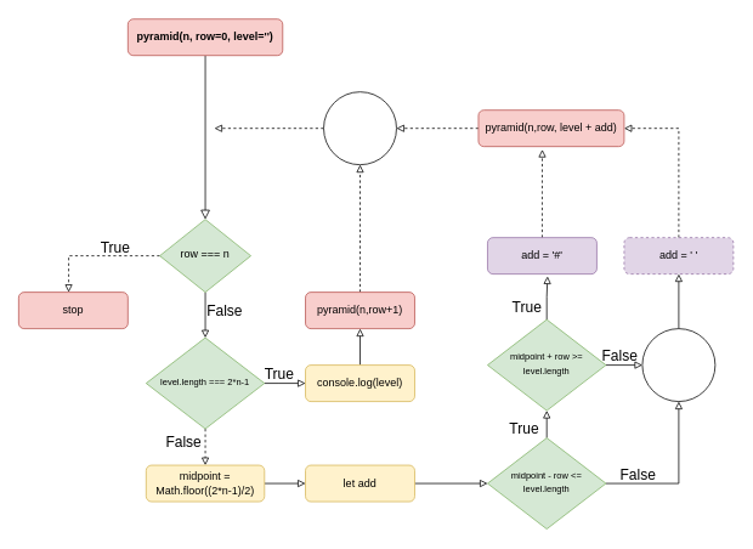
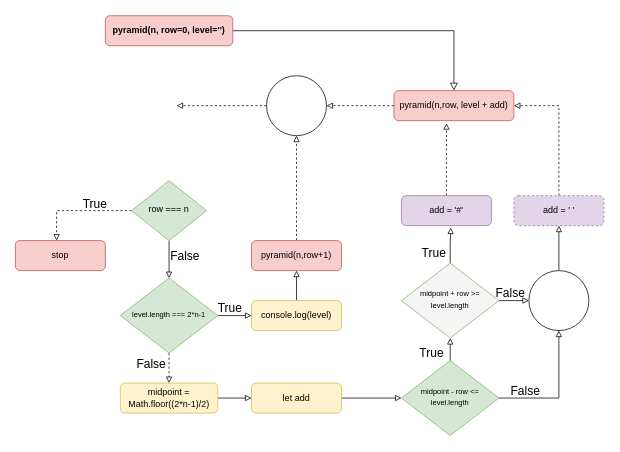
  <mxCell id="0" />
  <mxCell id="1" parent="0" />
- <mxCell id="2" value="" style="rounded=0;html=1;jettySize=auto;orthogonalLoop=1;fontSize=11;endArrow=block;endFill=0;endSize=8;strokeWidth=1;shadow=0;labelBackgroundColor=none;edgeStyle=orthogonalEdgeStyle;" parent="1" source="3" target="8" edge="1"><mxGeometry relative="1" as="geometry" /></mxCell>
+ <mxCell id="2" value="" style="rounded=0;html=1;jettySize=auto;orthogonalLoop=1;fontSize=11;endArrow=block;endFill=0;endSize=8;strokeWidth=1;shadow=0;labelBackgroundColor=none;edgeStyle=orthogonalEdgeStyle;" parent="1" source="3" target="34" edge="1"><mxGeometry relative="1" as="geometry" /></mxCell>
  <mxCell id="3" value="&lt;b&gt;pyramid(n, row=0, level='')&lt;/b&gt;" style="rounded=1;whiteSpace=wrap;html=1;fontSize=12;glass=0;strokeWidth=1;shadow=0;fillColor=#f8cecc;strokeColor=#b85450;" parent="1" vertex="1"><mxGeometry x="140" y="20" width="170" height="40" as="geometry" /></mxCell>
  <mxCell id="4" style="edgeStyle=orthogonalEdgeStyle;rounded=0;orthogonalLoop=1;jettySize=auto;html=1;exitX=0.5;exitY=1;exitDx=0;exitDy=0;entryX=0.5;entryY=0;entryDx=0;entryDy=0;endArrow=block;endFill=0;" parent="1" source="8" target="14" edge="1"><mxGeometry relative="1" as="geometry" /></mxCell>
  <mxCell id="5" value="False" style="edgeLabel;html=1;align=center;verticalAlign=middle;resizable=0;points=[];fontSize=16;labelBackgroundColor=none;" vertex="1" connectable="0" parent="4"><mxGeometry x="-0.234" relative="1" as="geometry"><mxPoint x="20" y="1" as="offset" /></mxGeometry></mxCell>
  <mxCell id="6" style="edgeStyle=orthogonalEdgeStyle;rounded=0;jumpSize=12;orthogonalLoop=1;jettySize=auto;html=1;exitX=0;exitY=0.5;exitDx=0;exitDy=0;entryX=0.458;entryY=0;entryDx=0;entryDy=0;entryPerimeter=0;endArrow=block;endFill=0;dashed=1;" parent="1" source="8" target="11" edge="1"><mxGeometry relative="1" as="geometry" /></mxCell>
  <mxCell id="7" value="True" style="edgeLabel;html=1;align=center;verticalAlign=middle;resizable=0;points=[];labelBackgroundColor=none;fontSize=16;" vertex="1" connectable="0" parent="6"><mxGeometry x="-0.051" relative="1" as="geometry"><mxPoint x="16" y="-10" as="offset" /></mxGeometry></mxCell>
  <mxCell id="8" value="row === n" style="rhombus;whiteSpace=wrap;html=1;shadow=0;fontFamily=Helvetica;fontSize=12;align=center;strokeWidth=1;spacing=6;spacingTop=-4;fillColor=#d5e8d4;strokeColor=#82b366;" parent="1" vertex="1"><mxGeometry x="175" y="240" width="100" height="80" as="geometry" /></mxCell>
  <mxCell id="9" style="edgeStyle=orthogonalEdgeStyle;rounded=0;orthogonalLoop=1;jettySize=auto;html=1;exitX=0.5;exitY=0;exitDx=0;exitDy=0;entryX=0.5;entryY=1;entryDx=0;entryDy=0;endArrow=block;endFill=0;" parent="1" source="10" target="16" edge="1"><mxGeometry relative="1" as="geometry" /></mxCell>
  <mxCell id="10" value="console.log(level)" style="rounded=1;whiteSpace=wrap;html=1;fontSize=12;glass=0;strokeWidth=1;shadow=0;fillColor=#fff2cc;strokeColor=#d6b656;" parent="1" vertex="1"><mxGeometry x="335" y="400" width="120" height="40" as="geometry" /></mxCell>
  <mxCell id="11" value="stop" style="rounded=1;whiteSpace=wrap;html=1;fontSize=12;glass=0;strokeWidth=1;shadow=0;fillColor=#f8cecc;strokeColor=#b85450;" parent="1" vertex="1"><mxGeometry x="20" y="320" width="120" height="40" as="geometry" /></mxCell>
  <mxCell id="12" style="edgeStyle=orthogonalEdgeStyle;rounded=0;orthogonalLoop=1;jettySize=auto;html=1;exitX=1;exitY=0.5;exitDx=0;exitDy=0;entryX=0;entryY=0.5;entryDx=0;entryDy=0;endArrow=block;endFill=0;" parent="1" source="14" target="10" edge="1"><mxGeometry relative="1" as="geometry"><Array as="points"><mxPoint x="305" y="420" /><mxPoint x="305" y="420" /></Array></mxGeometry></mxCell>
  <mxCell id="13" style="edgeStyle=orthogonalEdgeStyle;rounded=0;jumpSize=12;orthogonalLoop=1;jettySize=auto;html=1;exitX=0.5;exitY=1;exitDx=0;exitDy=0;entryX=0.5;entryY=0;entryDx=0;entryDy=0;endArrow=block;endFill=0;dashed=1;" parent="1" source="14" target="18" edge="1"><mxGeometry relative="1" as="geometry" /></mxCell>
  <mxCell id="14" value="&lt;font style=&quot;font-size: 10px&quot;&gt;level.length === 2*n-1&lt;/font&gt;" style="rhombus;whiteSpace=wrap;html=1;shadow=0;fontFamily=Helvetica;fontSize=12;align=center;strokeWidth=1;spacing=6;spacingTop=-4;fillColor=#d5e8d4;strokeColor=#82b366;" parent="1" vertex="1"><mxGeometry x="160" y="370" width="130" height="100" as="geometry" /></mxCell>
  <mxCell id="15" style="edgeStyle=orthogonalEdgeStyle;rounded=0;jumpSize=12;orthogonalLoop=1;jettySize=auto;html=1;exitX=0.5;exitY=0;exitDx=0;exitDy=0;entryX=0.5;entryY=1;entryDx=0;entryDy=0;endArrow=block;endFill=0;dashed=1;" parent="1" source="16" target="28" edge="1"><mxGeometry relative="1" as="geometry" /></mxCell>
  <mxCell id="16" value="pyramid(n,row+1)" style="rounded=1;whiteSpace=wrap;html=1;fontSize=12;glass=0;strokeWidth=1;shadow=0;fillColor=#f8cecc;strokeColor=#b85450;" parent="1" vertex="1"><mxGeometry x="335" y="320" width="120" height="40" as="geometry" /></mxCell>
  <mxCell id="17" style="edgeStyle=orthogonalEdgeStyle;rounded=0;jumpSize=12;orthogonalLoop=1;jettySize=auto;html=1;exitX=1;exitY=0.5;exitDx=0;exitDy=0;entryX=0;entryY=0.5;entryDx=0;entryDy=0;endArrow=block;endFill=0;" parent="1" source="18" target="20" edge="1"><mxGeometry relative="1" as="geometry" /></mxCell>
  <mxCell id="18" value="midpoint = Math.floor((2*n-1)/2)" style="rounded=1;whiteSpace=wrap;html=1;fontSize=12;glass=0;strokeWidth=1;shadow=0;fillColor=#fff2cc;strokeColor=#d6b656;" parent="1" vertex="1"><mxGeometry x="160" y="510" width="130" height="40" as="geometry" /></mxCell>
  <mxCell id="19" style="edgeStyle=orthogonalEdgeStyle;rounded=0;jumpSize=12;orthogonalLoop=1;jettySize=auto;html=1;exitX=1;exitY=0.5;exitDx=0;exitDy=0;endArrow=block;endFill=0;" parent="1" source="20" target="23" edge="1"><mxGeometry relative="1" as="geometry" /></mxCell>
  <mxCell id="20" value="let add" style="rounded=1;whiteSpace=wrap;html=1;fontSize=12;glass=0;strokeWidth=1;shadow=0;fillColor=#fff2cc;strokeColor=#d6b656;" parent="1" vertex="1"><mxGeometry x="335" y="510" width="120" height="40" as="geometry" /></mxCell>
  <mxCell id="21" style="edgeStyle=orthogonalEdgeStyle;rounded=0;jumpSize=12;orthogonalLoop=1;jettySize=auto;html=1;exitX=0.5;exitY=0;exitDx=0;exitDy=0;entryX=0.5;entryY=1;entryDx=0;entryDy=0;endArrow=block;endFill=0;" parent="1" source="23" target="26" edge="1"><mxGeometry relative="1" as="geometry" /></mxCell>
  <mxCell id="22" style="edgeStyle=orthogonalEdgeStyle;rounded=0;jumpSize=12;orthogonalLoop=1;jettySize=auto;html=1;exitX=1;exitY=0.5;exitDx=0;exitDy=0;entryX=0.5;entryY=1;entryDx=0;entryDy=0;endArrow=block;endFill=0;" parent="1" source="23" target="36" edge="1"><mxGeometry relative="1" as="geometry" /></mxCell>
  <mxCell id="23" value="&lt;font style=&quot;font-size: 10px&quot;&gt;midpoint - row &amp;lt;= level.length&lt;/font&gt;" style="rhombus;whiteSpace=wrap;html=1;shadow=0;fontFamily=Helvetica;fontSize=12;align=center;strokeWidth=1;spacing=6;spacingTop=-4;fillColor=#d5e8d4;strokeColor=#82b366;" parent="1" vertex="1"><mxGeometry x="535" y="480" width="130" height="100" as="geometry" /></mxCell>
  <mxCell id="24" style="edgeStyle=orthogonalEdgeStyle;rounded=0;jumpSize=12;orthogonalLoop=1;jettySize=auto;html=1;exitX=0.5;exitY=0;exitDx=0;exitDy=0;entryX=0.549;entryY=1.063;entryDx=0;entryDy=0;entryPerimeter=0;endArrow=block;endFill=0;" parent="1" source="26" target="32" edge="1"><mxGeometry relative="1" as="geometry" /></mxCell>
  <mxCell id="25" style="edgeStyle=orthogonalEdgeStyle;rounded=0;jumpSize=12;orthogonalLoop=1;jettySize=auto;html=1;exitX=1;exitY=0.5;exitDx=0;exitDy=0;entryX=0;entryY=0.5;entryDx=0;entryDy=0;endArrow=block;endFill=0;" parent="1" source="26" target="36" edge="1"><mxGeometry relative="1" as="geometry" /></mxCell>
- <mxCell id="26" value="&lt;font style=&quot;font-size: 10px&quot;&gt;midpoint + row &amp;gt;= level.length&lt;/font&gt;" style="rhombus;whiteSpace=wrap;html=1;shadow=0;fontFamily=Helvetica;fontSize=12;align=center;strokeWidth=1;spacing=6;spacingTop=-4;fillColor=#d5e8d4;strokeColor=#82b366;" parent="1" vertex="1"><mxGeometry x="535" y="350" width="130" height="100" as="geometry" /></mxCell>
+ <mxCell id="26" value="&lt;font style=&quot;font-size: 10px&quot;&gt;midpoint + row &amp;gt;= level.length&lt;/font&gt;" style="rhombus;whiteSpace=wrap;html=1;shadow=0;fontFamily=Helvetica;fontSize=12;align=center;strokeWidth=1;spacing=6;spacingTop=-4;fillColor=#f5f5f5;strokeColor=#82b366;" parent="1" vertex="1"><mxGeometry x="535" y="350" width="130" height="100" as="geometry" /></mxCell>
  <mxCell id="27" style="edgeStyle=orthogonalEdgeStyle;rounded=0;jumpSize=12;orthogonalLoop=1;jettySize=auto;html=1;endArrow=block;endFill=0;dashed=1;" parent="1" source="28" edge="1"><mxGeometry relative="1" as="geometry"><mxPoint x="235" y="140" as="targetPoint" /></mxGeometry></mxCell>
  <mxCell id="28" value="" style="ellipse;whiteSpace=wrap;html=1;aspect=fixed;" parent="1" vertex="1"><mxGeometry x="355" y="100" width="80" height="80" as="geometry" /></mxCell>
  <mxCell id="29" style="edgeStyle=orthogonalEdgeStyle;rounded=0;jumpSize=12;orthogonalLoop=1;jettySize=auto;html=1;exitX=0.5;exitY=0;exitDx=0;exitDy=0;entryX=1;entryY=0.5;entryDx=0;entryDy=0;endArrow=block;endFill=0;dashed=1;" parent="1" source="30" target="34" edge="1"><mxGeometry relative="1" as="geometry" /></mxCell>
  <mxCell id="30" value="add = ' '" style="rounded=1;whiteSpace=wrap;html=1;fontSize=12;glass=0;strokeWidth=1;shadow=0;fillColor=#e1d5e7;strokeColor=#9673a6;dashed=1;" parent="1" vertex="1"><mxGeometry x="685" y="260" width="120" height="40" as="geometry" /></mxCell>
  <mxCell id="31" style="edgeStyle=orthogonalEdgeStyle;rounded=0;jumpSize=12;orthogonalLoop=1;jettySize=auto;html=1;exitX=0.5;exitY=0;exitDx=0;exitDy=0;entryX=0.438;entryY=1.083;entryDx=0;entryDy=0;entryPerimeter=0;endArrow=block;endFill=0;dashed=1;" parent="1" source="32" target="34" edge="1"><mxGeometry relative="1" as="geometry" /></mxCell>
  <mxCell id="32" value="add = '#'" style="rounded=1;whiteSpace=wrap;html=1;fontSize=12;glass=0;strokeWidth=1;shadow=0;fillColor=#e1d5e7;strokeColor=#9673a6;" parent="1" vertex="1"><mxGeometry x="535" y="260" width="120" height="40" as="geometry" /></mxCell>
  <mxCell id="33" style="edgeStyle=orthogonalEdgeStyle;rounded=0;jumpSize=12;orthogonalLoop=1;jettySize=auto;html=1;exitX=0;exitY=0.5;exitDx=0;exitDy=0;entryX=1;entryY=0.5;entryDx=0;entryDy=0;endArrow=block;endFill=0;dashed=1;" parent="1" source="34" target="28" edge="1"><mxGeometry relative="1" as="geometry" /></mxCell>
  <mxCell id="34" value="pyramid(n,row, level + add)" style="rounded=1;whiteSpace=wrap;html=1;fontSize=12;glass=0;strokeWidth=1;shadow=0;fillColor=#f8cecc;strokeColor=#b85450;" parent="1" vertex="1"><mxGeometry x="525" y="120" width="160" height="40" as="geometry" /></mxCell>
  <mxCell id="35" style="edgeStyle=orthogonalEdgeStyle;rounded=0;jumpSize=12;orthogonalLoop=1;jettySize=auto;html=1;exitX=0.5;exitY=0;exitDx=0;exitDy=0;entryX=0.5;entryY=1;entryDx=0;entryDy=0;endArrow=block;endFill=0;" parent="1" source="36" target="30" edge="1"><mxGeometry relative="1" as="geometry" /></mxCell>
  <mxCell id="36" value="" style="ellipse;whiteSpace=wrap;html=1;aspect=fixed;" parent="1" vertex="1"><mxGeometry x="705" y="360" width="80" height="80" as="geometry" /></mxCell>
  <mxCell id="37" value="True" style="text;html=1;align=center;verticalAlign=middle;resizable=0;points=[];autosize=1;strokeColor=none;fillColor=none;fontSize=16;" vertex="1" parent="1"><mxGeometry x="281" y="400" width="50" height="20" as="geometry" /></mxCell>
  <mxCell id="38" value="False" style="text;html=1;align=center;verticalAlign=middle;resizable=0;points=[];autosize=1;strokeColor=none;fillColor=none;fontSize=16;" vertex="1" parent="1"><mxGeometry x="176" y="475" width="50" height="20" as="geometry" /></mxCell>
  <mxCell id="39" value="False" style="text;html=1;align=center;verticalAlign=middle;resizable=0;points=[];autosize=1;strokeColor=none;fillColor=none;fontSize=16;" vertex="1" parent="1"><mxGeometry x="675" y="510" width="50" height="20" as="geometry" /></mxCell>
  <mxCell id="40" value="True" style="text;html=1;align=center;verticalAlign=middle;resizable=0;points=[];autosize=1;strokeColor=none;fillColor=none;fontSize=16;" vertex="1" parent="1"><mxGeometry x="550" y="460" width="50" height="20" as="geometry" /></mxCell>
  <mxCell id="41" value="False" style="text;html=1;align=center;verticalAlign=middle;resizable=0;points=[];autosize=1;strokeColor=none;fillColor=none;fontSize=16;" vertex="1" parent="1"><mxGeometry x="655" y="380" width="50" height="20" as="geometry" /></mxCell>
  <mxCell id="42" value="True" style="text;html=1;align=center;verticalAlign=middle;resizable=0;points=[];autosize=1;strokeColor=none;fillColor=none;fontSize=16;" vertex="1" parent="1"><mxGeometry x="553" y="326" width="50" height="20" as="geometry" /></mxCell>
